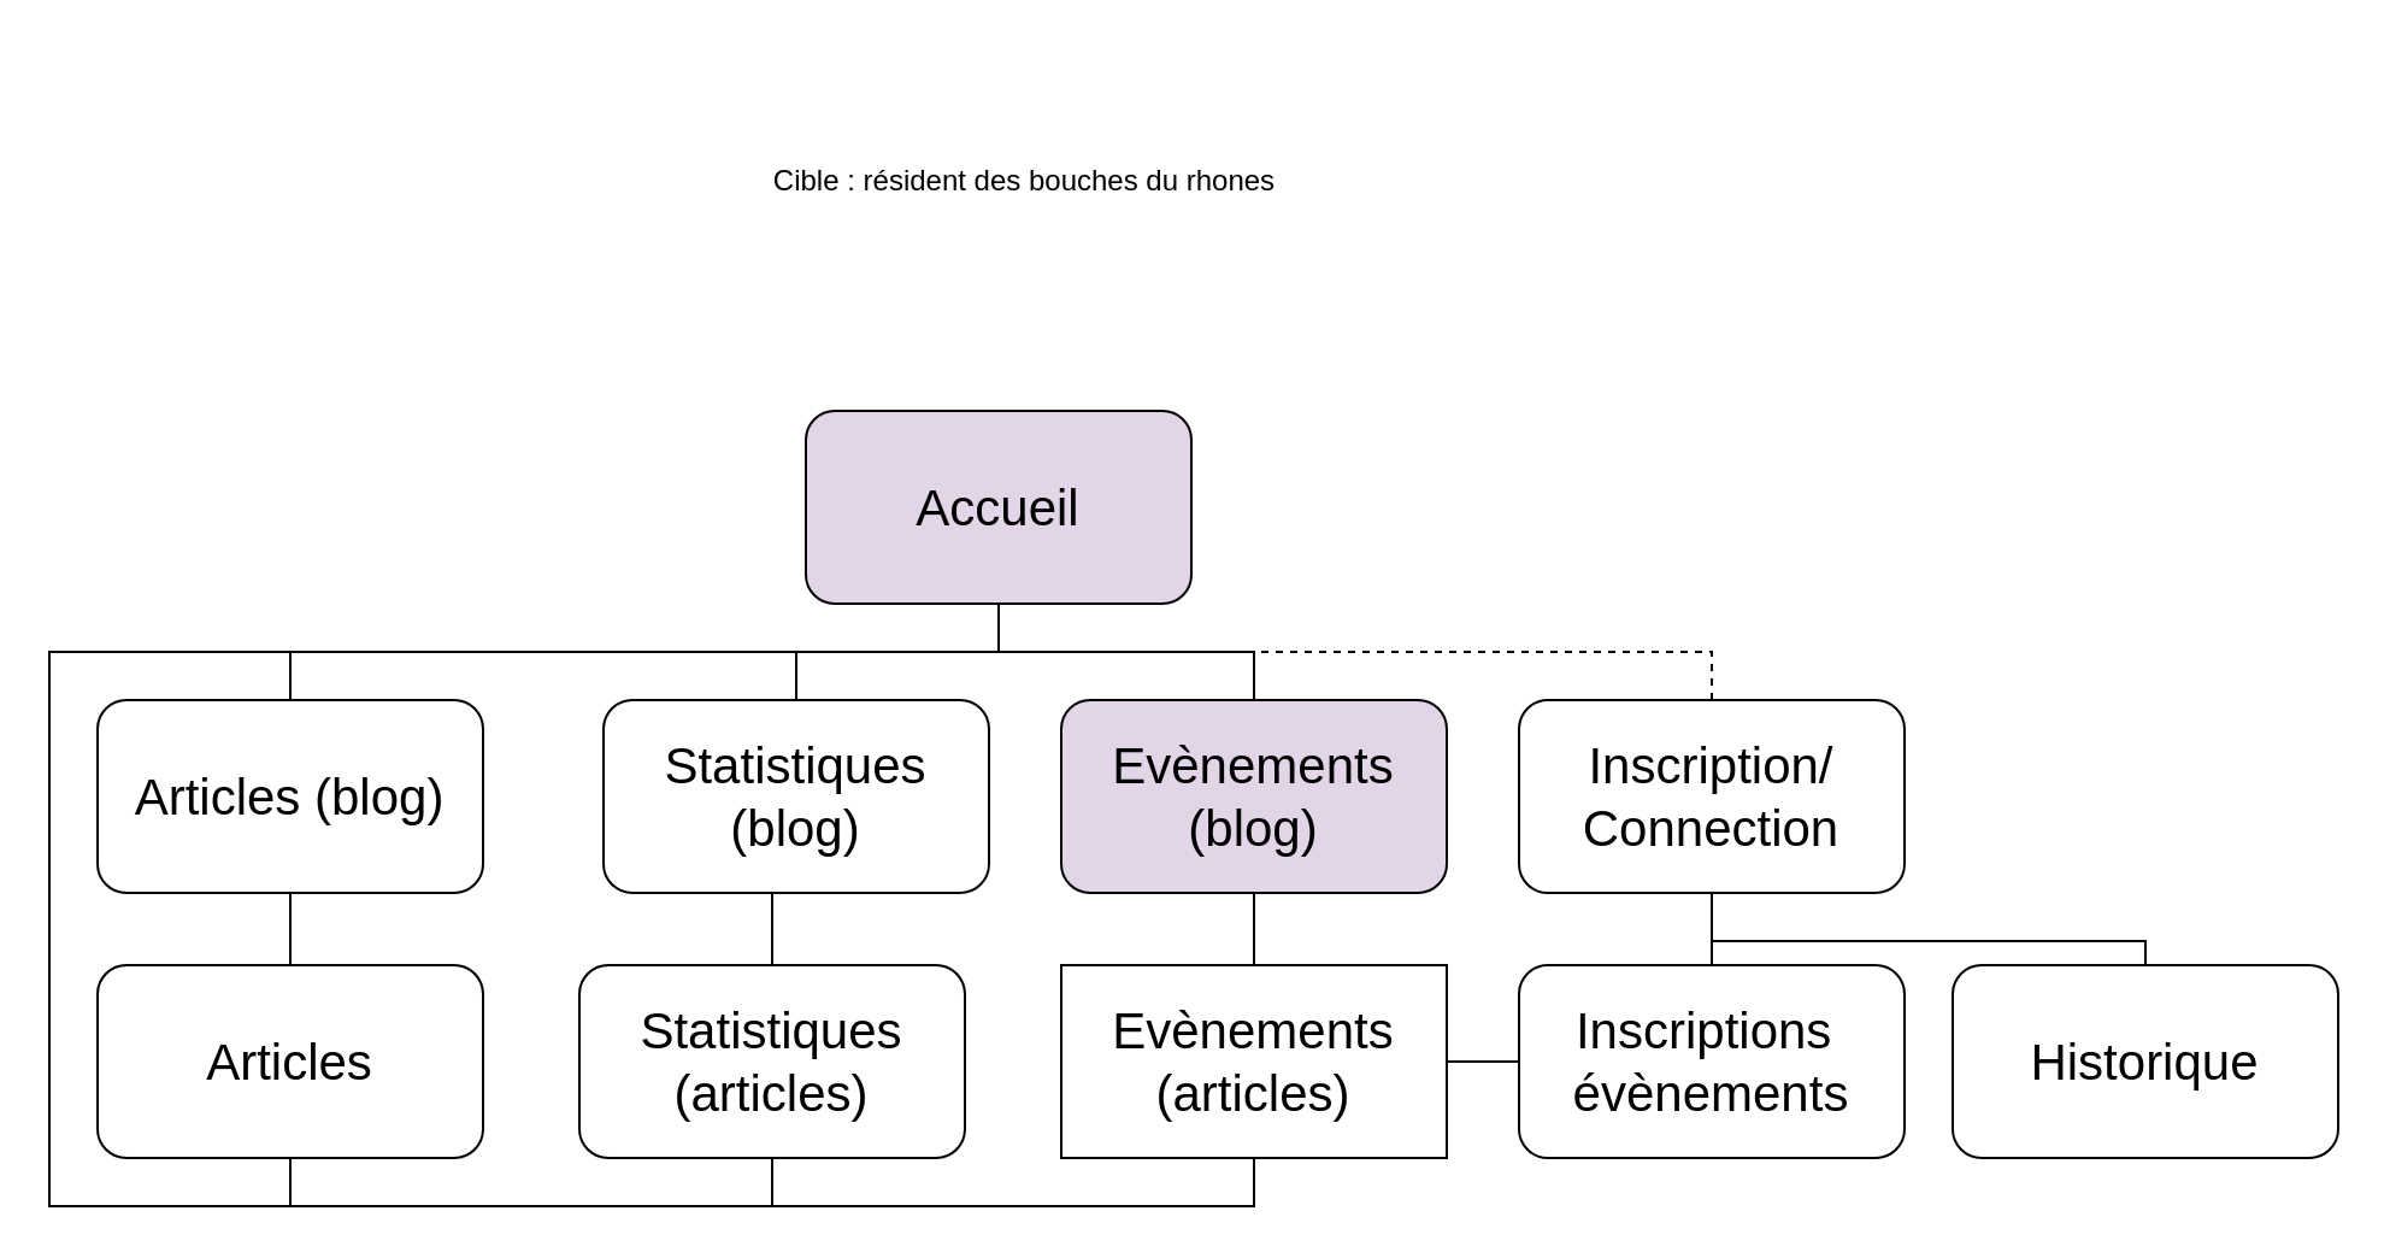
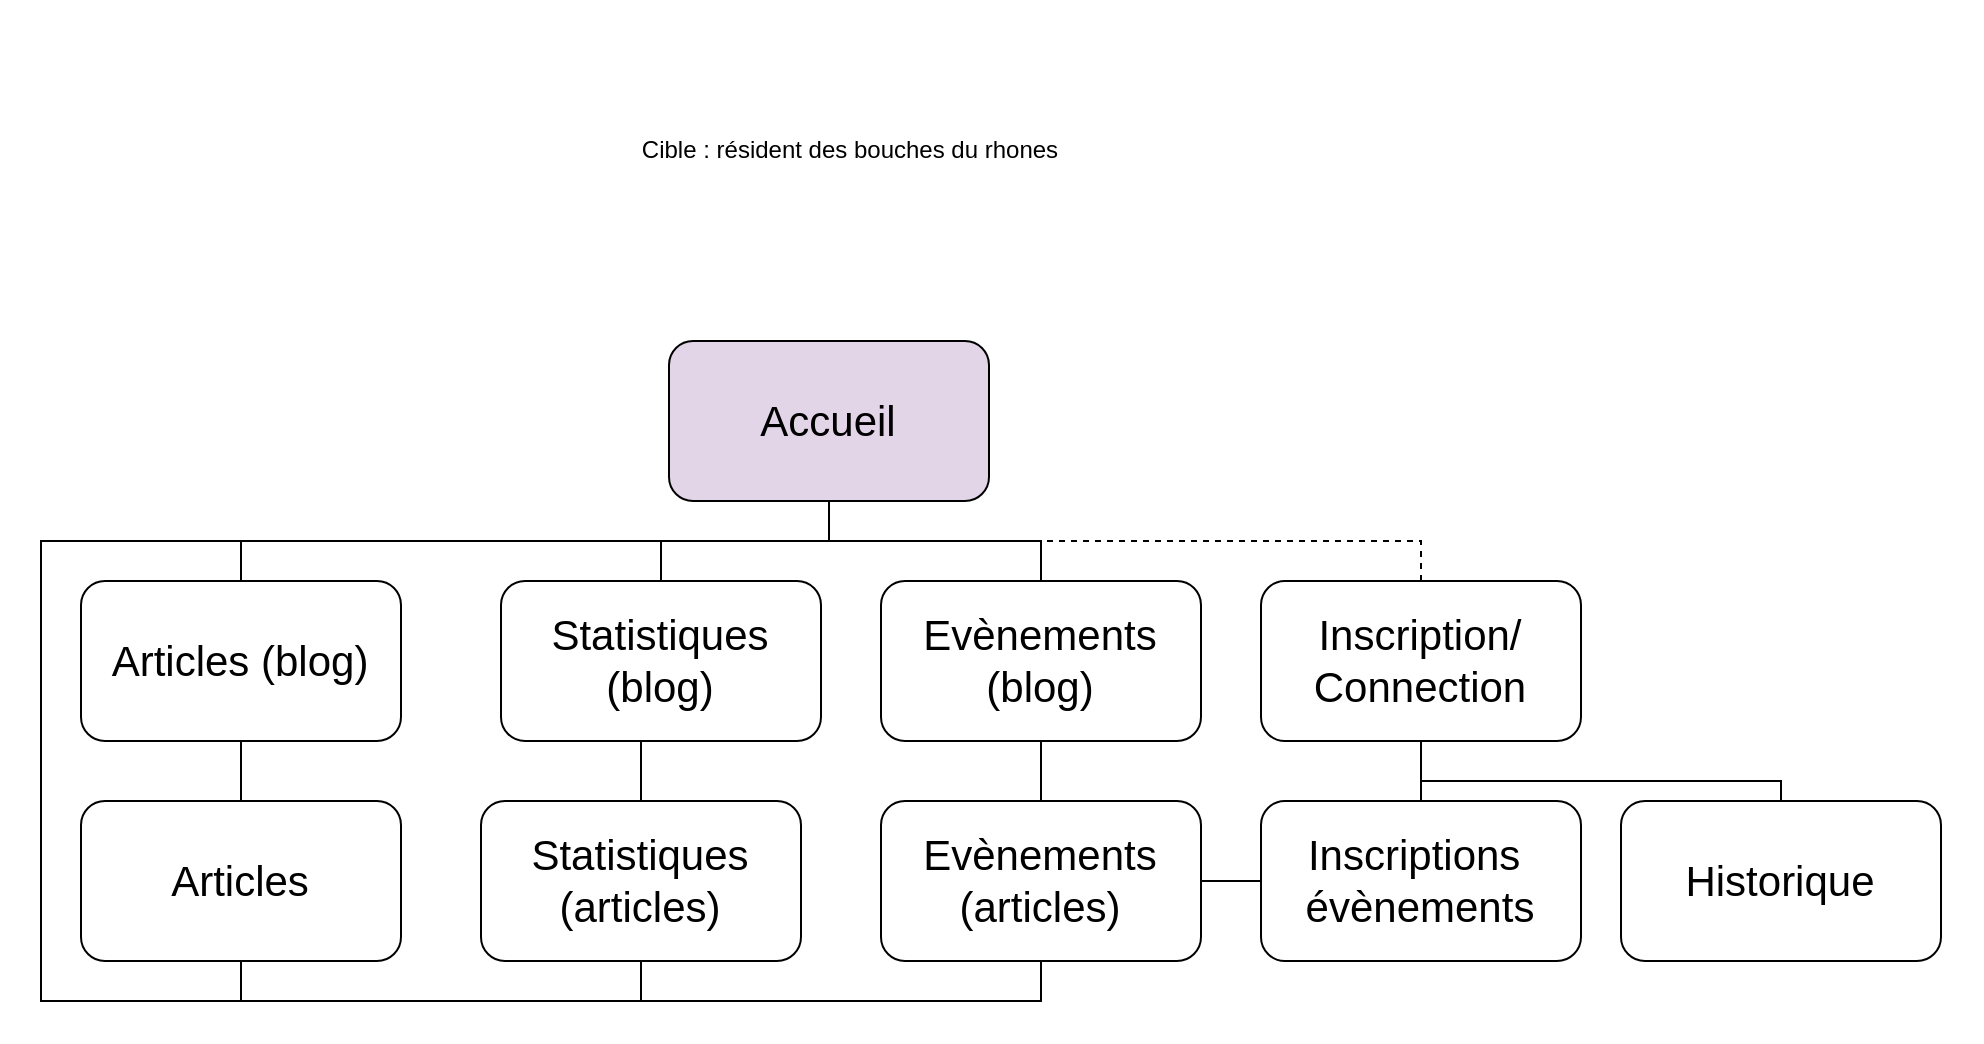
  <mxCell id="0" />
  <mxCell id="1" parent="0" />
  <mxCell id="2" style="edgeStyle=orthogonalEdgeStyle;rounded=0;orthogonalLoop=1;jettySize=auto;html=1;exitX=0.5;exitY=1;exitDx=0;exitDy=0;endArrow=none;endFill=0;" parent="1" source="6" target="10" edge="1"><mxGeometry relative="1" as="geometry" /></mxCell>
  <mxCell id="3" style="edgeStyle=orthogonalEdgeStyle;rounded=0;orthogonalLoop=1;jettySize=auto;html=1;exitX=0.5;exitY=0;exitDx=0;exitDy=0;entryX=0.5;entryY=0;entryDx=0;entryDy=0;endArrow=none;endFill=0;dashed=1;" parent="1" source="15" target="12" edge="1"><mxGeometry relative="1" as="geometry" /></mxCell>
  <mxCell id="4" style="edgeStyle=orthogonalEdgeStyle;rounded=0;orthogonalLoop=1;jettySize=auto;html=1;exitX=0.5;exitY=1;exitDx=0;exitDy=0;endArrow=none;endFill=0;" parent="1" source="6" target="12" edge="1"><mxGeometry relative="1" as="geometry" /></mxCell>
  <mxCell id="5" style="edgeStyle=orthogonalEdgeStyle;rounded=0;orthogonalLoop=1;jettySize=auto;html=1;exitX=0.5;exitY=1;exitDx=0;exitDy=0;entryX=0.5;entryY=0;entryDx=0;entryDy=0;endArrow=none;endFill=0;" parent="1" source="6" target="8" edge="1"><mxGeometry relative="1" as="geometry" /></mxCell>
  <mxCell id="6" value="&lt;font style=&quot;font-size: 21px;&quot;&gt;Accueil&lt;/font&gt;" style="rounded=1;whiteSpace=wrap;html=1;fillColor=#e1d5e7;" parent="1" vertex="1"><mxGeometry x="334" y="170" width="160" height="80" as="geometry" /></mxCell>
  <mxCell id="7" style="edgeStyle=orthogonalEdgeStyle;rounded=0;orthogonalLoop=1;jettySize=auto;html=1;exitX=0.5;exitY=1;exitDx=0;exitDy=0;endArrow=none;endFill=0;" parent="1" source="8" target="19" edge="1"><mxGeometry relative="1" as="geometry" /></mxCell>
  <mxCell id="8" value="&lt;span style=&quot;font-size: 21px;&quot;&gt;Articles (blog)&lt;/span&gt;" style="rounded=1;whiteSpace=wrap;html=1;" parent="1" vertex="1"><mxGeometry x="40" y="290" width="160" height="80" as="geometry" /></mxCell>
  <mxCell id="9" style="edgeStyle=orthogonalEdgeStyle;rounded=0;orthogonalLoop=1;jettySize=auto;html=1;exitX=0.5;exitY=1;exitDx=0;exitDy=0;entryX=0.5;entryY=0;entryDx=0;entryDy=0;endArrow=none;endFill=0;" parent="1" source="10" target="21" edge="1"><mxGeometry relative="1" as="geometry" /></mxCell>
  <mxCell id="10" value="&lt;span style=&quot;font-size: 21px;&quot;&gt;Statistiques (blog)&lt;/span&gt;" style="rounded=1;whiteSpace=wrap;html=1;" parent="1" vertex="1"><mxGeometry x="250" y="290" width="160" height="80" as="geometry" /></mxCell>
  <mxCell id="11" style="edgeStyle=orthogonalEdgeStyle;rounded=0;orthogonalLoop=1;jettySize=auto;html=1;exitX=0.5;exitY=1;exitDx=0;exitDy=0;entryX=0.5;entryY=0;entryDx=0;entryDy=0;endArrow=none;endFill=0;" parent="1" source="12" target="24" edge="1"><mxGeometry relative="1" as="geometry" /></mxCell>
- <mxCell id="12" value="&lt;span style=&quot;font-size: 21px;&quot;&gt;Evènements&lt;br&gt;(blog)&lt;br&gt;&lt;/span&gt;" style="rounded=1;whiteSpace=wrap;html=1;fillColor=#e1d5e7;" parent="1" vertex="1"><mxGeometry x="440" y="290" width="160" height="80" as="geometry" /></mxCell>
+ <mxCell id="12" value="&lt;span style=&quot;font-size: 21px;&quot;&gt;Evènements&lt;br&gt;(blog)&lt;br&gt;&lt;/span&gt;" style="rounded=1;whiteSpace=wrap;html=1;" parent="1" vertex="1"><mxGeometry x="440" y="290" width="160" height="80" as="geometry" /></mxCell>
  <mxCell id="13" style="edgeStyle=orthogonalEdgeStyle;rounded=0;orthogonalLoop=1;jettySize=auto;html=1;exitX=0.5;exitY=1;exitDx=0;exitDy=0;entryX=0.5;entryY=0;entryDx=0;entryDy=0;endArrow=none;endFill=0;" parent="1" source="15" target="16" edge="1"><mxGeometry relative="1" as="geometry"><Array as="points"><mxPoint x="710" y="390" /><mxPoint x="890" y="390" /></Array></mxGeometry></mxCell>
  <mxCell id="14" style="edgeStyle=orthogonalEdgeStyle;rounded=0;orthogonalLoop=1;jettySize=auto;html=1;exitX=0.5;exitY=1;exitDx=0;exitDy=0;entryX=0.5;entryY=0;entryDx=0;entryDy=0;endArrow=none;endFill=0;" parent="1" source="15" target="17" edge="1"><mxGeometry relative="1" as="geometry" /></mxCell>
  <mxCell id="15" value="&lt;span style=&quot;font-size: 21px;&quot;&gt;Inscription/&lt;br&gt;Connection&lt;/span&gt;" style="rounded=1;whiteSpace=wrap;html=1;" parent="1" vertex="1"><mxGeometry x="630" y="290" width="160" height="80" as="geometry" /></mxCell>
  <mxCell id="16" value="&lt;span style=&quot;font-size: 21px;&quot;&gt;Historique&lt;/span&gt;" style="rounded=1;whiteSpace=wrap;html=1;" parent="1" vertex="1"><mxGeometry x="810" y="400" width="160" height="80" as="geometry" /></mxCell>
  <mxCell id="17" value="&lt;span style=&quot;font-size: 21px;&quot;&gt;Inscriptions&amp;nbsp;&lt;br&gt;évènements&lt;/span&gt;" style="rounded=1;whiteSpace=wrap;html=1;" parent="1" vertex="1"><mxGeometry x="630" y="400" width="160" height="80" as="geometry" /></mxCell>
  <mxCell id="18" style="edgeStyle=orthogonalEdgeStyle;rounded=0;orthogonalLoop=1;jettySize=auto;html=1;exitX=0.5;exitY=1;exitDx=0;exitDy=0;entryX=0.5;entryY=1;entryDx=0;entryDy=0;endArrow=none;endFill=0;" parent="1" source="19" target="6" edge="1"><mxGeometry relative="1" as="geometry"><mxPoint x="430" y="260" as="targetPoint" /><Array as="points"><mxPoint x="120" y="500" /><mxPoint x="20" y="500" /><mxPoint x="20" y="270" /><mxPoint x="414" y="270" /></Array></mxGeometry></mxCell>
  <mxCell id="19" value="&lt;span style=&quot;font-size: 21px;&quot;&gt;Articles&lt;/span&gt;" style="rounded=1;whiteSpace=wrap;html=1;" parent="1" vertex="1"><mxGeometry x="40" y="400" width="160" height="80" as="geometry" /></mxCell>
  <mxCell id="20" style="edgeStyle=orthogonalEdgeStyle;rounded=0;orthogonalLoop=1;jettySize=auto;html=1;exitX=0.5;exitY=1;exitDx=0;exitDy=0;entryX=0.5;entryY=1;entryDx=0;entryDy=0;endArrow=none;endFill=0;" parent="1" source="21" target="19" edge="1"><mxGeometry relative="1" as="geometry" /></mxCell>
  <mxCell id="21" value="&lt;span style=&quot;font-size: 21px;&quot;&gt;Statistiques (articles)&lt;/span&gt;" style="rounded=1;whiteSpace=wrap;html=1;" parent="1" vertex="1"><mxGeometry x="240" y="400" width="160" height="80" as="geometry" /></mxCell>
  <mxCell id="22" style="edgeStyle=orthogonalEdgeStyle;rounded=0;orthogonalLoop=1;jettySize=auto;html=1;exitX=1;exitY=0.5;exitDx=0;exitDy=0;endArrow=none;endFill=0;" parent="1" source="24" target="17" edge="1"><mxGeometry relative="1" as="geometry" /></mxCell>
  <mxCell id="23" style="edgeStyle=orthogonalEdgeStyle;rounded=0;orthogonalLoop=1;jettySize=auto;html=1;exitX=0.5;exitY=1;exitDx=0;exitDy=0;entryX=0.5;entryY=1;entryDx=0;entryDy=0;endArrow=none;endFill=0;" parent="1" source="24" target="21" edge="1"><mxGeometry relative="1" as="geometry" /></mxCell>
- <mxCell id="24" value="&lt;span style=&quot;font-size: 21px;&quot;&gt;Evènements&lt;br&gt;(articles)&lt;/span&gt;" style="whiteSpace=wrap;html=1;rounded=0;" parent="1" vertex="1"><mxGeometry x="440" y="400" width="160" height="80" as="geometry" /></mxCell>
+ <mxCell id="24" value="&lt;span style=&quot;font-size: 21px;&quot;&gt;Evènements&lt;br&gt;(articles)&lt;/span&gt;" style="rounded=1;whiteSpace=wrap;html=1;" parent="1" vertex="1"><mxGeometry x="440" y="400" width="160" height="80" as="geometry" /></mxCell>
  <mxCell id="25" value="Cible : résident des bouches du rhones" style="text;html=1;align=center;verticalAlign=middle;whiteSpace=wrap;rounded=0;" vertex="1" parent="1"><mxGeometry x="210" y="20" width="430" height="110" as="geometry" /></mxCell>
